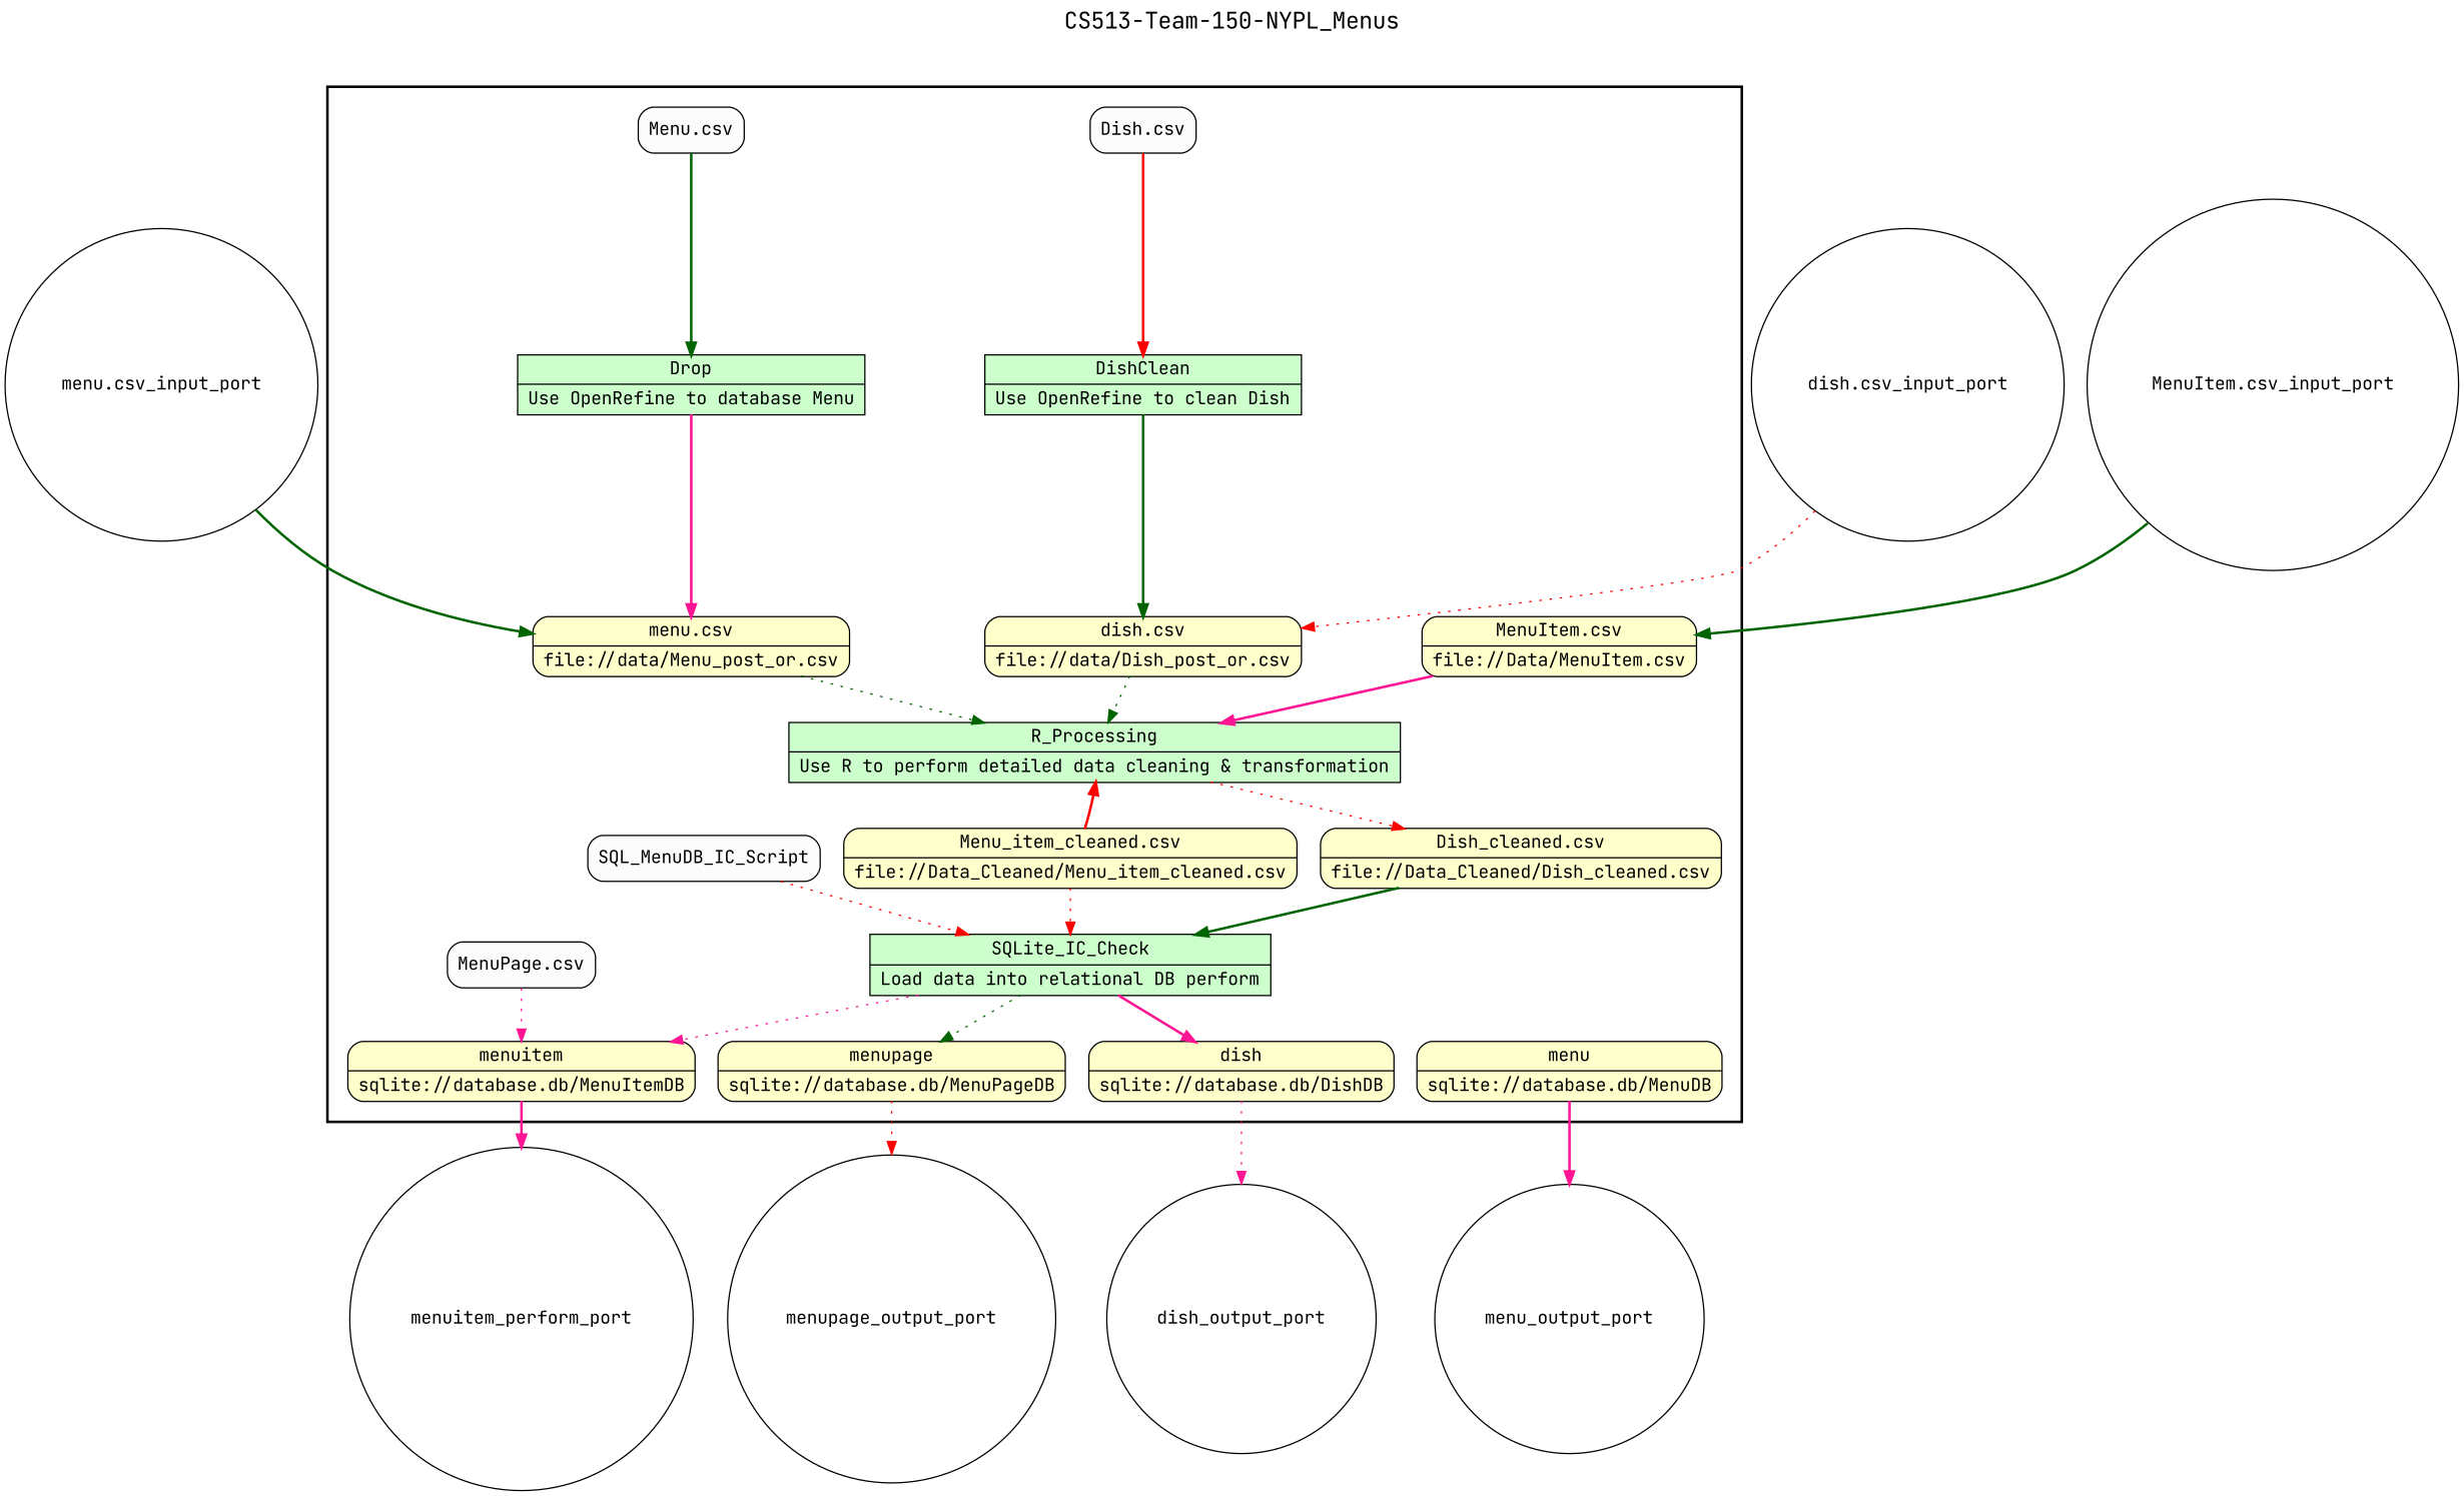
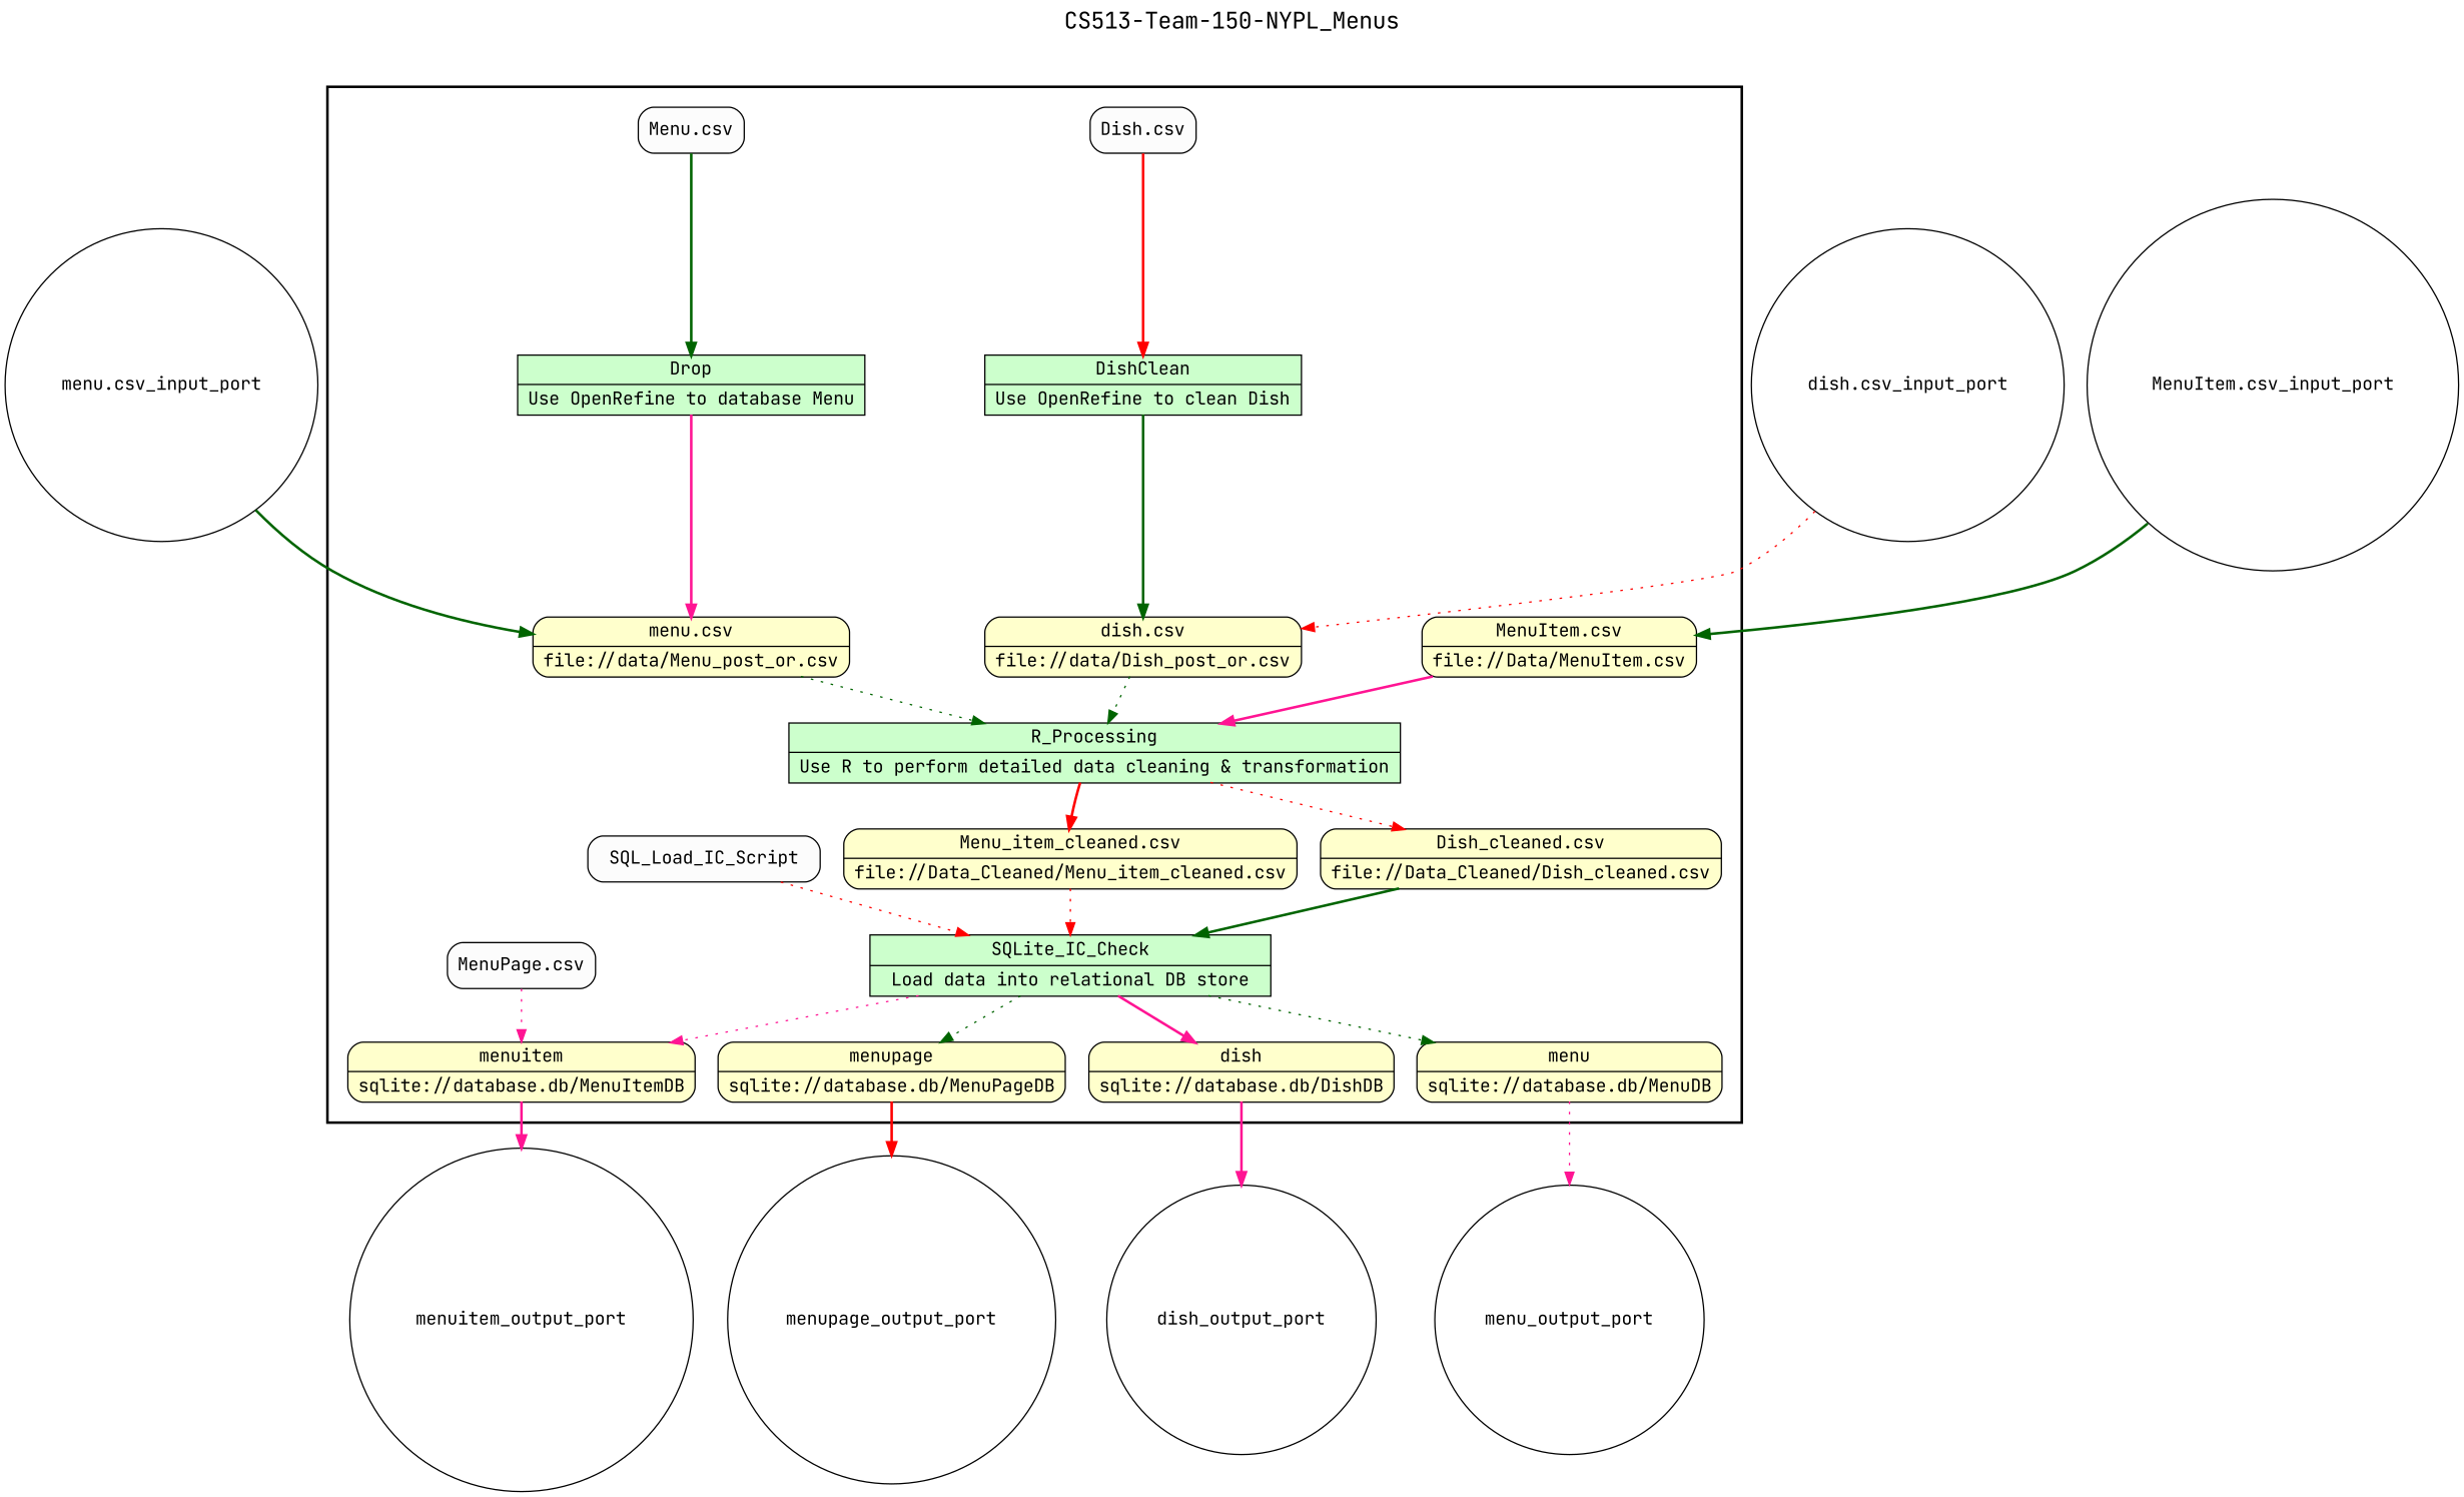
  digraph {
    fontname="JetBrains Mono"
    fontsize=18
    label="CS513-Team-150-NYPL_Menus"
    labelloc=t
    rankdir=TB
    node [fillcolor="#FFFFCC" fontname="JetBrains Mono" peripheries=1 rankdir=LR shape=record style="rounded,filled"]
    edge [color=darkgreen fontname="JetBrains Mono" style=bold]
    n1 [fillcolor="#CCFFCC" label="{<f0> Drop |<f1> Use OpenRefine to database Menu}" style=filled]
    n2 [label="{<f0> menu.csv |<f1> file\://data/Menu_post_or.csv}"]
    n3 [fillcolor="#CCFFCC" label="{<f0> DishClean |<f1> Use OpenRefine to clean Dish}" style=filled]
    n4 [label="{<f0> dish.csv |<f1> file\://data/Dish_post_or.csv}"]
    n5 [fillcolor="#CCFFCC" label="{<f0> R_Processing |<f1> Use R to perform detailed data cleaning & transformation}" style=filled]
    n6 [label="{<f0> Menu_item_cleaned.csv |<f1> file\://Data_Cleaned/Menu_item_cleaned.csv}"]
    n7 [label="{<f0> Dish_cleaned.csv |<f1> file\://Data_Cleaned/Dish_cleaned.csv}"]
-   n8 [fillcolor="#CCFFCC" label="{<f0> SQLite_IC_Check |<f1> Load data into relational DB perform}" style=filled]
+   n8 [fillcolor="#CCFFCC" label="{<f0> SQLite_IC_Check |<f1> Load data into relational DB store}" style=filled]
    n9 [label="{<f0> menu |<f1> sqlite\://database.db/MenuDB}"]
    n10 [label="{<f0> menuitem |<f1> sqlite\://database.db/MenuItemDB}"]
    n11 [label="{<f0> menupage |<f1> sqlite\://database.db/MenuPageDB}"]
    n12 [label="{<f0> dish |<f1> sqlite\://database.db/DishDB}"]
    n13 [label="{<f0> MenuItem.csv |<f1> file\://Data/MenuItem.csv}"]
    "Menu.csv" [fillcolor="#FCFCFC" shape=box rankdir=""]
    "Dish.csv" [fillcolor="#FCFCFC" shape=box rankdir=""]
    "MenuPage.csv" [fillcolor="#FCFCFC" shape=box rankdir=""]
-   SQL_Load_IC_Script [fillcolor="#FCFCFC" shape=box label=SQL_MenuDB_IC_Script rankdir=""]
+   SQL_Load_IC_Script [fillcolor="#FCFCFC" shape=box rankdir=""]
    menu_output_port [fillcolor="#FFFFFF" shape=circle width=0.2 rankdir=""]
-   menuitem_output_port [fillcolor="#FFFFFF" shape=circle width=0.2 label=menuitem_perform_port rankdir=""]
+   menuitem_output_port [fillcolor="#FFFFFF" shape=circle width=0.2 rankdir=""]
    menupage_output_port [fillcolor="#FFFFFF" shape=circle width=0.2 rankdir=""]
    dish_output_port [fillcolor="#FFFFFF" shape=circle width=0.2 rankdir=""]
    "menu.csv_input_port" [fillcolor="#FFFFFF" shape=circle width=0.2 rankdir=""]
    "dish.csv_input_port" [fillcolor="#FFFFFF" shape=circle width=0.2 rankdir=""]
    "MenuItem.csv_input_port" [fillcolor="#FFFFFF" shape=circle width=0.2 rankdir=""]
    subgraph cluster_1 {
      color=black
      label=""
      penwidth=2
      subgraph cluster_2 {
        color=black
        label=""
        penwidth=0
        n1
        n2
        n3
        n4
        n5
        n6
        n7
        n8
        n9
        n10
        n11
        n12
        n13
        "Menu.csv"
        "Dish.csv"
        "MenuPage.csv"
        SQL_Load_IC_Script
      }
    }
    n1 -> n2 [color=deeppink]
    n2 -> n5 [style=dotted]
    n3 -> n4
    n4 -> n5 [style=dotted]
-   n6 -> n5 [color=red]
+   n5 -> n6 [color=red]
    n5 -> n7 [color=red style=dotted]
    n6 -> n8 [color=red style=dotted]
    n7 -> n8
+   n8 -> n9 [style=dotted]
    n8 -> n10 [color=deeppink style=dotted]
    n8 -> n11 [style=dotted]
    n8 -> n12 [color=deeppink]
-   n9 -> menu_output_port [color=deeppink]
+   n9 -> menu_output_port [color=deeppink style=dotted]
    n10 -> menuitem_output_port [color=deeppink]
-   n11 -> menupage_output_port [color=red style=dotted]
-   n12 -> dish_output_port [color=deeppink style=dotted]
+   n11 -> menupage_output_port [color=red]
+   n12 -> dish_output_port [color=deeppink]
    n13 -> n5 [color=deeppink]
    "Menu.csv" -> n1
    "Dish.csv" -> n3 [color=red]
    "MenuPage.csv" -> n10 [color=deeppink style=dotted]
    SQL_Load_IC_Script -> n8 [color=red style=dotted]
    "menu.csv_input_port" -> n2
    "dish.csv_input_port" -> n4 [color=red style=dotted]
    "MenuItem.csv_input_port" -> n13
  }
